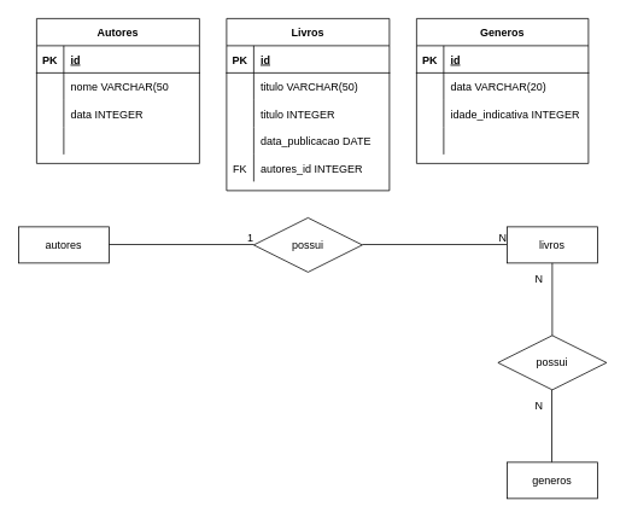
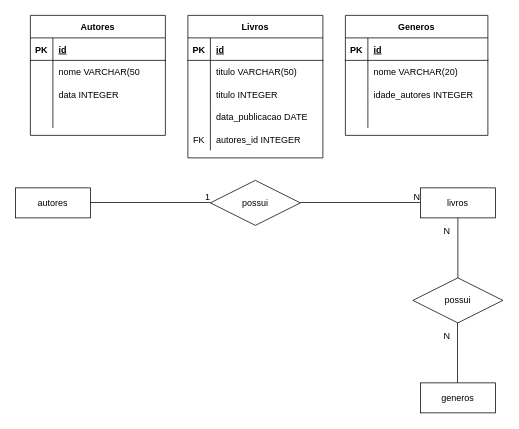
  <mxCell id="0" />
  <mxCell id="1" parent="0" />
  <mxCell id="2" value="Generos" style="shape=table;startSize=30;container=1;collapsible=1;childLayout=tableLayout;fixedRows=1;rowLines=0;fontStyle=1;align=center;resizeLast=1;" vertex="1" parent="1"><mxGeometry x="460" y="20" width="190" height="160" as="geometry" /></mxCell>
  <mxCell id="3" value="" style="shape=tableRow;horizontal=0;startSize=0;swimlaneHead=0;swimlaneBody=0;fillColor=none;collapsible=0;dropTarget=0;points=[[0,0.5],[1,0.5]];portConstraint=eastwest;top=0;left=0;right=0;bottom=1;" vertex="1" parent="2"><mxGeometry y="30" width="190" height="30" as="geometry" /></mxCell>
  <mxCell id="4" value="PK" style="shape=partialRectangle;connectable=0;fillColor=none;top=0;left=0;bottom=0;right=0;fontStyle=1;overflow=hidden;" vertex="1" parent="3"><mxGeometry width="30" height="30" as="geometry"><mxRectangle width="30" height="30" as="alternateBounds" /></mxGeometry></mxCell>
  <mxCell id="5" value="id" style="shape=partialRectangle;connectable=0;fillColor=none;top=0;left=0;bottom=0;right=0;align=left;spacingLeft=6;fontStyle=5;overflow=hidden;" vertex="1" parent="3"><mxGeometry x="30" width="160" height="30" as="geometry"><mxRectangle width="160" height="30" as="alternateBounds" /></mxGeometry></mxCell>
  <mxCell id="6" value="" style="shape=tableRow;horizontal=0;startSize=0;swimlaneHead=0;swimlaneBody=0;fillColor=none;collapsible=0;dropTarget=0;points=[[0,0.5],[1,0.5]];portConstraint=eastwest;top=0;left=0;right=0;bottom=0;" vertex="1" parent="2"><mxGeometry y="60" width="190" height="30" as="geometry" /></mxCell>
  <mxCell id="7" value="" style="shape=partialRectangle;connectable=0;fillColor=none;top=0;left=0;bottom=0;right=0;editable=1;overflow=hidden;" vertex="1" parent="6"><mxGeometry width="30" height="30" as="geometry"><mxRectangle width="30" height="30" as="alternateBounds" /></mxGeometry></mxCell>
- <mxCell id="8" value="data VARCHAR(20)" style="shape=partialRectangle;connectable=0;fillColor=none;top=0;left=0;bottom=0;right=0;align=left;spacingLeft=6;overflow=hidden;" vertex="1" parent="6"><mxGeometry x="30" width="160" height="30" as="geometry"><mxRectangle width="160" height="30" as="alternateBounds" /></mxGeometry></mxCell>
+ <mxCell id="8" value="nome VARCHAR(20)" style="shape=partialRectangle;connectable=0;fillColor=none;top=0;left=0;bottom=0;right=0;align=left;spacingLeft=6;overflow=hidden;" vertex="1" parent="6"><mxGeometry x="30" width="160" height="30" as="geometry"><mxRectangle width="160" height="30" as="alternateBounds" /></mxGeometry></mxCell>
  <mxCell id="9" value="" style="shape=tableRow;horizontal=0;startSize=0;swimlaneHead=0;swimlaneBody=0;fillColor=none;collapsible=0;dropTarget=0;points=[[0,0.5],[1,0.5]];portConstraint=eastwest;top=0;left=0;right=0;bottom=0;" vertex="1" parent="2"><mxGeometry y="90" width="190" height="30" as="geometry" /></mxCell>
  <mxCell id="10" value="" style="shape=partialRectangle;connectable=0;fillColor=none;top=0;left=0;bottom=0;right=0;editable=1;overflow=hidden;" vertex="1" parent="9"><mxGeometry width="30" height="30" as="geometry"><mxRectangle width="30" height="30" as="alternateBounds" /></mxGeometry></mxCell>
- <mxCell id="11" value="idade_indicativa INTEGER" style="shape=partialRectangle;connectable=0;fillColor=none;top=0;left=0;bottom=0;right=0;align=left;spacingLeft=6;overflow=hidden;" vertex="1" parent="9"><mxGeometry x="30" width="160" height="30" as="geometry"><mxRectangle width="160" height="30" as="alternateBounds" /></mxGeometry></mxCell>
+ <mxCell id="11" value="idade_autores INTEGER" style="shape=partialRectangle;connectable=0;fillColor=none;top=0;left=0;bottom=0;right=0;align=left;spacingLeft=6;overflow=hidden;" vertex="1" parent="9"><mxGeometry x="30" width="160" height="30" as="geometry"><mxRectangle width="160" height="30" as="alternateBounds" /></mxGeometry></mxCell>
  <mxCell id="12" value="" style="shape=tableRow;horizontal=0;startSize=0;swimlaneHead=0;swimlaneBody=0;fillColor=none;collapsible=0;dropTarget=0;points=[[0,0.5],[1,0.5]];portConstraint=eastwest;top=0;left=0;right=0;bottom=0;" vertex="1" parent="2"><mxGeometry y="120" width="190" height="30" as="geometry" /></mxCell>
  <mxCell id="13" value="" style="shape=partialRectangle;connectable=0;fillColor=none;top=0;left=0;bottom=0;right=0;editable=1;overflow=hidden;" vertex="1" parent="12"><mxGeometry width="30" height="30" as="geometry"><mxRectangle width="30" height="30" as="alternateBounds" /></mxGeometry></mxCell>
  <mxCell id="14" value="" style="shape=partialRectangle;connectable=0;fillColor=none;top=0;left=0;bottom=0;right=0;align=left;spacingLeft=6;overflow=hidden;" vertex="1" parent="12"><mxGeometry x="30" width="160" height="30" as="geometry"><mxRectangle width="160" height="30" as="alternateBounds" /></mxGeometry></mxCell>
  <mxCell id="15" value="Livros" style="shape=table;startSize=30;container=1;collapsible=1;childLayout=tableLayout;fixedRows=1;rowLines=0;fontStyle=1;align=center;resizeLast=1;" vertex="1" parent="1"><mxGeometry x="250" y="20" width="180" height="190" as="geometry" /></mxCell>
  <mxCell id="16" value="" style="shape=tableRow;horizontal=0;startSize=0;swimlaneHead=0;swimlaneBody=0;fillColor=none;collapsible=0;dropTarget=0;points=[[0,0.5],[1,0.5]];portConstraint=eastwest;top=0;left=0;right=0;bottom=1;" vertex="1" parent="15"><mxGeometry y="30" width="180" height="30" as="geometry" /></mxCell>
  <mxCell id="17" value="PK" style="shape=partialRectangle;connectable=0;fillColor=none;top=0;left=0;bottom=0;right=0;fontStyle=1;overflow=hidden;" vertex="1" parent="16"><mxGeometry width="30" height="30" as="geometry"><mxRectangle width="30" height="30" as="alternateBounds" /></mxGeometry></mxCell>
  <mxCell id="18" value="id" style="shape=partialRectangle;connectable=0;fillColor=none;top=0;left=0;bottom=0;right=0;align=left;spacingLeft=6;fontStyle=5;overflow=hidden;" vertex="1" parent="16"><mxGeometry x="30" width="150" height="30" as="geometry"><mxRectangle width="150" height="30" as="alternateBounds" /></mxGeometry></mxCell>
  <mxCell id="19" value="" style="shape=tableRow;horizontal=0;startSize=0;swimlaneHead=0;swimlaneBody=0;fillColor=none;collapsible=0;dropTarget=0;points=[[0,0.5],[1,0.5]];portConstraint=eastwest;top=0;left=0;right=0;bottom=0;" vertex="1" parent="15"><mxGeometry y="60" width="180" height="30" as="geometry" /></mxCell>
  <mxCell id="20" value="" style="shape=partialRectangle;connectable=0;fillColor=none;top=0;left=0;bottom=0;right=0;editable=1;overflow=hidden;" vertex="1" parent="19"><mxGeometry width="30" height="30" as="geometry"><mxRectangle width="30" height="30" as="alternateBounds" /></mxGeometry></mxCell>
  <mxCell id="21" value="titulo VARCHAR(50)" style="shape=partialRectangle;connectable=0;fillColor=none;top=0;left=0;bottom=0;right=0;align=left;spacingLeft=6;overflow=hidden;" vertex="1" parent="19"><mxGeometry x="30" width="150" height="30" as="geometry"><mxRectangle width="150" height="30" as="alternateBounds" /></mxGeometry></mxCell>
  <mxCell id="22" value="" style="shape=tableRow;horizontal=0;startSize=0;swimlaneHead=0;swimlaneBody=0;fillColor=none;collapsible=0;dropTarget=0;points=[[0,0.5],[1,0.5]];portConstraint=eastwest;top=0;left=0;right=0;bottom=0;" vertex="1" parent="15"><mxGeometry y="90" width="180" height="30" as="geometry" /></mxCell>
  <mxCell id="23" value="" style="shape=partialRectangle;connectable=0;fillColor=none;top=0;left=0;bottom=0;right=0;editable=1;overflow=hidden;" vertex="1" parent="22"><mxGeometry width="30" height="30" as="geometry"><mxRectangle width="30" height="30" as="alternateBounds" /></mxGeometry></mxCell>
  <mxCell id="24" value="titulo INTEGER" style="shape=partialRectangle;connectable=0;fillColor=none;top=0;left=0;bottom=0;right=0;align=left;spacingLeft=6;overflow=hidden;" vertex="1" parent="22"><mxGeometry x="30" width="150" height="30" as="geometry"><mxRectangle width="150" height="30" as="alternateBounds" /></mxGeometry></mxCell>
  <mxCell id="25" value="" style="shape=tableRow;horizontal=0;startSize=0;swimlaneHead=0;swimlaneBody=0;fillColor=none;collapsible=0;dropTarget=0;points=[[0,0.5],[1,0.5]];portConstraint=eastwest;top=0;left=0;right=0;bottom=0;" vertex="1" parent="15"><mxGeometry y="120" width="180" height="30" as="geometry" /></mxCell>
  <mxCell id="26" value="" style="shape=partialRectangle;connectable=0;fillColor=none;top=0;left=0;bottom=0;right=0;editable=1;overflow=hidden;" vertex="1" parent="25"><mxGeometry width="30" height="30" as="geometry"><mxRectangle width="30" height="30" as="alternateBounds" /></mxGeometry></mxCell>
  <mxCell id="27" value="data_publicacao DATE" style="shape=partialRectangle;connectable=0;fillColor=none;top=0;left=0;bottom=0;right=0;align=left;spacingLeft=6;overflow=hidden;" vertex="1" parent="25"><mxGeometry x="30" width="150" height="30" as="geometry"><mxRectangle width="150" height="30" as="alternateBounds" /></mxGeometry></mxCell>
  <mxCell id="28" value="" style="shape=tableRow;horizontal=0;startSize=0;swimlaneHead=0;swimlaneBody=0;fillColor=none;collapsible=0;dropTarget=0;points=[[0,0.5],[1,0.5]];portConstraint=eastwest;top=0;left=0;right=0;bottom=0;" vertex="1" parent="15"><mxGeometry y="150" width="180" height="30" as="geometry" /></mxCell>
  <mxCell id="29" value="FK" style="shape=partialRectangle;connectable=0;fillColor=none;top=0;left=0;bottom=0;right=0;fontStyle=0;overflow=hidden;" vertex="1" parent="28"><mxGeometry width="30" height="30" as="geometry"><mxRectangle width="30" height="30" as="alternateBounds" /></mxGeometry></mxCell>
  <mxCell id="30" value="autores_id INTEGER" style="shape=partialRectangle;connectable=0;fillColor=none;top=0;left=0;bottom=0;right=0;align=left;spacingLeft=6;fontStyle=0;overflow=hidden;" vertex="1" parent="28"><mxGeometry x="30" width="150" height="30" as="geometry"><mxRectangle width="150" height="30" as="alternateBounds" /></mxGeometry></mxCell>
  <mxCell id="31" value="Autores" style="shape=table;startSize=30;container=1;collapsible=1;childLayout=tableLayout;fixedRows=1;rowLines=0;fontStyle=1;align=center;resizeLast=1;" vertex="1" parent="1"><mxGeometry x="40" y="20" width="180" height="160" as="geometry" /></mxCell>
  <mxCell id="32" value="" style="shape=tableRow;horizontal=0;startSize=0;swimlaneHead=0;swimlaneBody=0;fillColor=none;collapsible=0;dropTarget=0;points=[[0,0.5],[1,0.5]];portConstraint=eastwest;top=0;left=0;right=0;bottom=1;" vertex="1" parent="31"><mxGeometry y="30" width="180" height="30" as="geometry" /></mxCell>
  <mxCell id="33" value="PK" style="shape=partialRectangle;connectable=0;fillColor=none;top=0;left=0;bottom=0;right=0;fontStyle=1;overflow=hidden;" vertex="1" parent="32"><mxGeometry width="30" height="30" as="geometry"><mxRectangle width="30" height="30" as="alternateBounds" /></mxGeometry></mxCell>
  <mxCell id="34" value="id" style="shape=partialRectangle;connectable=0;fillColor=none;top=0;left=0;bottom=0;right=0;align=left;spacingLeft=6;fontStyle=5;overflow=hidden;" vertex="1" parent="32"><mxGeometry x="30" width="150" height="30" as="geometry"><mxRectangle width="150" height="30" as="alternateBounds" /></mxGeometry></mxCell>
  <mxCell id="35" value="" style="shape=tableRow;horizontal=0;startSize=0;swimlaneHead=0;swimlaneBody=0;fillColor=none;collapsible=0;dropTarget=0;points=[[0,0.5],[1,0.5]];portConstraint=eastwest;top=0;left=0;right=0;bottom=0;" vertex="1" parent="31"><mxGeometry y="60" width="180" height="30" as="geometry" /></mxCell>
  <mxCell id="36" value="" style="shape=partialRectangle;connectable=0;fillColor=none;top=0;left=0;bottom=0;right=0;editable=1;overflow=hidden;" vertex="1" parent="35"><mxGeometry width="30" height="30" as="geometry"><mxRectangle width="30" height="30" as="alternateBounds" /></mxGeometry></mxCell>
  <mxCell id="37" value="nome VARCHAR(50" style="shape=partialRectangle;connectable=0;fillColor=none;top=0;left=0;bottom=0;right=0;align=left;spacingLeft=6;overflow=hidden;" vertex="1" parent="35"><mxGeometry x="30" width="150" height="30" as="geometry"><mxRectangle width="150" height="30" as="alternateBounds" /></mxGeometry></mxCell>
  <mxCell id="38" value="" style="shape=tableRow;horizontal=0;startSize=0;swimlaneHead=0;swimlaneBody=0;fillColor=none;collapsible=0;dropTarget=0;points=[[0,0.5],[1,0.5]];portConstraint=eastwest;top=0;left=0;right=0;bottom=0;" vertex="1" parent="31"><mxGeometry y="90" width="180" height="30" as="geometry" /></mxCell>
  <mxCell id="39" value="" style="shape=partialRectangle;connectable=0;fillColor=none;top=0;left=0;bottom=0;right=0;editable=1;overflow=hidden;" vertex="1" parent="38"><mxGeometry width="30" height="30" as="geometry"><mxRectangle width="30" height="30" as="alternateBounds" /></mxGeometry></mxCell>
  <mxCell id="40" value="data INTEGER" style="shape=partialRectangle;connectable=0;fillColor=none;top=0;left=0;bottom=0;right=0;align=left;spacingLeft=6;overflow=hidden;" vertex="1" parent="38"><mxGeometry x="30" width="150" height="30" as="geometry"><mxRectangle width="150" height="30" as="alternateBounds" /></mxGeometry></mxCell>
  <mxCell id="41" value="" style="shape=tableRow;horizontal=0;startSize=0;swimlaneHead=0;swimlaneBody=0;fillColor=none;collapsible=0;dropTarget=0;points=[[0,0.5],[1,0.5]];portConstraint=eastwest;top=0;left=0;right=0;bottom=0;" vertex="1" parent="31"><mxGeometry y="120" width="180" height="30" as="geometry" /></mxCell>
  <mxCell id="42" value="" style="shape=partialRectangle;connectable=0;fillColor=none;top=0;left=0;bottom=0;right=0;editable=1;overflow=hidden;" vertex="1" parent="41"><mxGeometry width="30" height="30" as="geometry"><mxRectangle width="30" height="30" as="alternateBounds" /></mxGeometry></mxCell>
  <mxCell id="43" value="" style="shape=partialRectangle;connectable=0;fillColor=none;top=0;left=0;bottom=0;right=0;align=left;spacingLeft=6;overflow=hidden;" vertex="1" parent="41"><mxGeometry x="30" width="150" height="30" as="geometry"><mxRectangle width="150" height="30" as="alternateBounds" /></mxGeometry></mxCell>
  <mxCell id="44" value="autores" style="whiteSpace=wrap;html=1;align=center;" vertex="1" parent="1"><mxGeometry x="20" y="250" width="100" height="40" as="geometry" /></mxCell>
  <mxCell id="45" value="possui" style="shape=rhombus;perimeter=rhombusPerimeter;whiteSpace=wrap;html=1;align=center;" vertex="1" parent="1"><mxGeometry x="280" y="240" width="120" height="60" as="geometry" /></mxCell>
  <mxCell id="46" value="" style="endArrow=none;html=1;rounded=0;" edge="1" parent="1"><mxGeometry relative="1" as="geometry"><mxPoint x="120" y="269.5" as="sourcePoint" /><mxPoint x="280" y="269.5" as="targetPoint" /></mxGeometry></mxCell>
  <mxCell id="47" value="1" style="resizable=0;html=1;align=right;verticalAlign=bottom;" connectable="0" vertex="1" parent="46"><mxGeometry x="1" relative="1" as="geometry" /></mxCell>
  <mxCell id="48" value="" style="endArrow=none;html=1;rounded=0;" edge="1" parent="1"><mxGeometry relative="1" as="geometry"><mxPoint x="400" y="269.5" as="sourcePoint" /><mxPoint x="560" y="269.5" as="targetPoint" /></mxGeometry></mxCell>
  <mxCell id="49" value="N" style="resizable=0;html=1;align=right;verticalAlign=bottom;" connectable="0" vertex="1" parent="48"><mxGeometry x="1" relative="1" as="geometry" /></mxCell>
  <mxCell id="50" value="livros" style="whiteSpace=wrap;html=1;align=center;" vertex="1" parent="1"><mxGeometry x="560" y="250" width="100" height="40" as="geometry" /></mxCell>
  <mxCell id="51" value="" style="endArrow=none;html=1;rounded=0;endSize=6;exitX=0.5;exitY=1;exitDx=0;exitDy=0;" edge="1" parent="1" source="50"><mxGeometry relative="1" as="geometry"><mxPoint x="510" y="384" as="sourcePoint" /><mxPoint x="610" y="370" as="targetPoint" /></mxGeometry></mxCell>
  <mxCell id="52" value="N" style="resizable=0;html=1;align=right;verticalAlign=bottom;" connectable="0" vertex="1" parent="51"><mxGeometry x="1" relative="1" as="geometry"><mxPoint x="-10" y="-54" as="offset" /></mxGeometry></mxCell>
  <mxCell id="53" value="possui" style="shape=rhombus;perimeter=rhombusPerimeter;whiteSpace=wrap;html=1;align=center;" vertex="1" parent="1"><mxGeometry x="550" y="370" width="120" height="60" as="geometry" /></mxCell>
  <mxCell id="54" value="" style="endArrow=none;html=1;rounded=0;endSize=6;exitX=0.5;exitY=1;exitDx=0;exitDy=0;" edge="1" parent="1"><mxGeometry relative="1" as="geometry"><mxPoint x="609.5" y="430" as="sourcePoint" /><mxPoint x="609.5" y="510" as="targetPoint" /></mxGeometry></mxCell>
  <mxCell id="55" value="N" style="resizable=0;html=1;align=right;verticalAlign=bottom;" connectable="0" vertex="1" parent="54"><mxGeometry x="1" relative="1" as="geometry"><mxPoint x="-10" y="-54" as="offset" /></mxGeometry></mxCell>
  <mxCell id="56" value="generos" style="whiteSpace=wrap;html=1;align=center;" vertex="1" parent="1"><mxGeometry x="560" y="510" width="100" height="40" as="geometry" /></mxCell>
